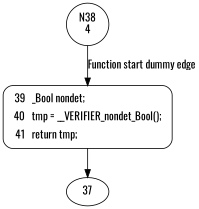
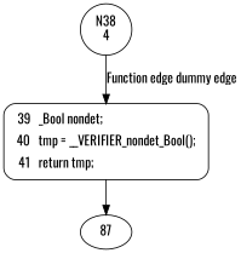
  digraph {
    fontname=Oswald
    node [fontname=Oswald]
    edge [fontname=Oswald]
    n1 [label="N38\n4" shape=circle]
    n2 [fillcolor=white label=<<table border="0" cellborder="0" cellpadding="3" bgcolor="white"><tr><td align="right">39</td><td align="left">_Bool nondet;</td></tr><tr><td align="right">40</td><td align="left">tmp = __VERIFIER_nondet_Bool();</td></tr><tr><td align="right">41</td><td align="left">return tmp;</td></tr></table>> penwidth=1 shape=Mrecord style="filled,bold"]
-   37
-   n1 -> n2 [label="Function start dummy edge"]
+   37 [label=87]
+   n1 -> n2 [label="Function edge dummy edge"]
    n2 -> 37
  }
